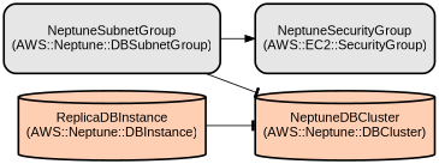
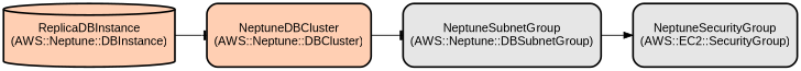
  digraph {
    rankdir=LR
    node [color=black fillcolor="#E6E6E6" fontname=Arial shape=rectangle style="filled,bold,rounded"]
    edge [arrowhead=tee]
    n1 [height=1 label="NeptuneSecurityGroup\n(AWS::EC2::SecurityGroup)"]
    n2 [height=1 label="NeptuneSubnetGroup\n(AWS::Neptune::DBSubnetGroup)"]
-   n3 [fillcolor="#FFCFB3" height=1 label="NeptuneDBCluster\n(AWS::Neptune::DBCluster)" shape=cylinder]
+   n3 [fillcolor="#FFCFB3" height=1 label="NeptuneDBCluster\n(AWS::Neptune::DBCluster)" shape=box]
    n4 [fillcolor="#FFCFB3" height=1 label="ReplicaDBInstance\n(AWS::Neptune::DBInstance)" shape=cylinder]
    n2 -> n1 [arrowhead=normal]
-   n2 -> n3
+   n3 -> n2
    n4 -> n3
  }
